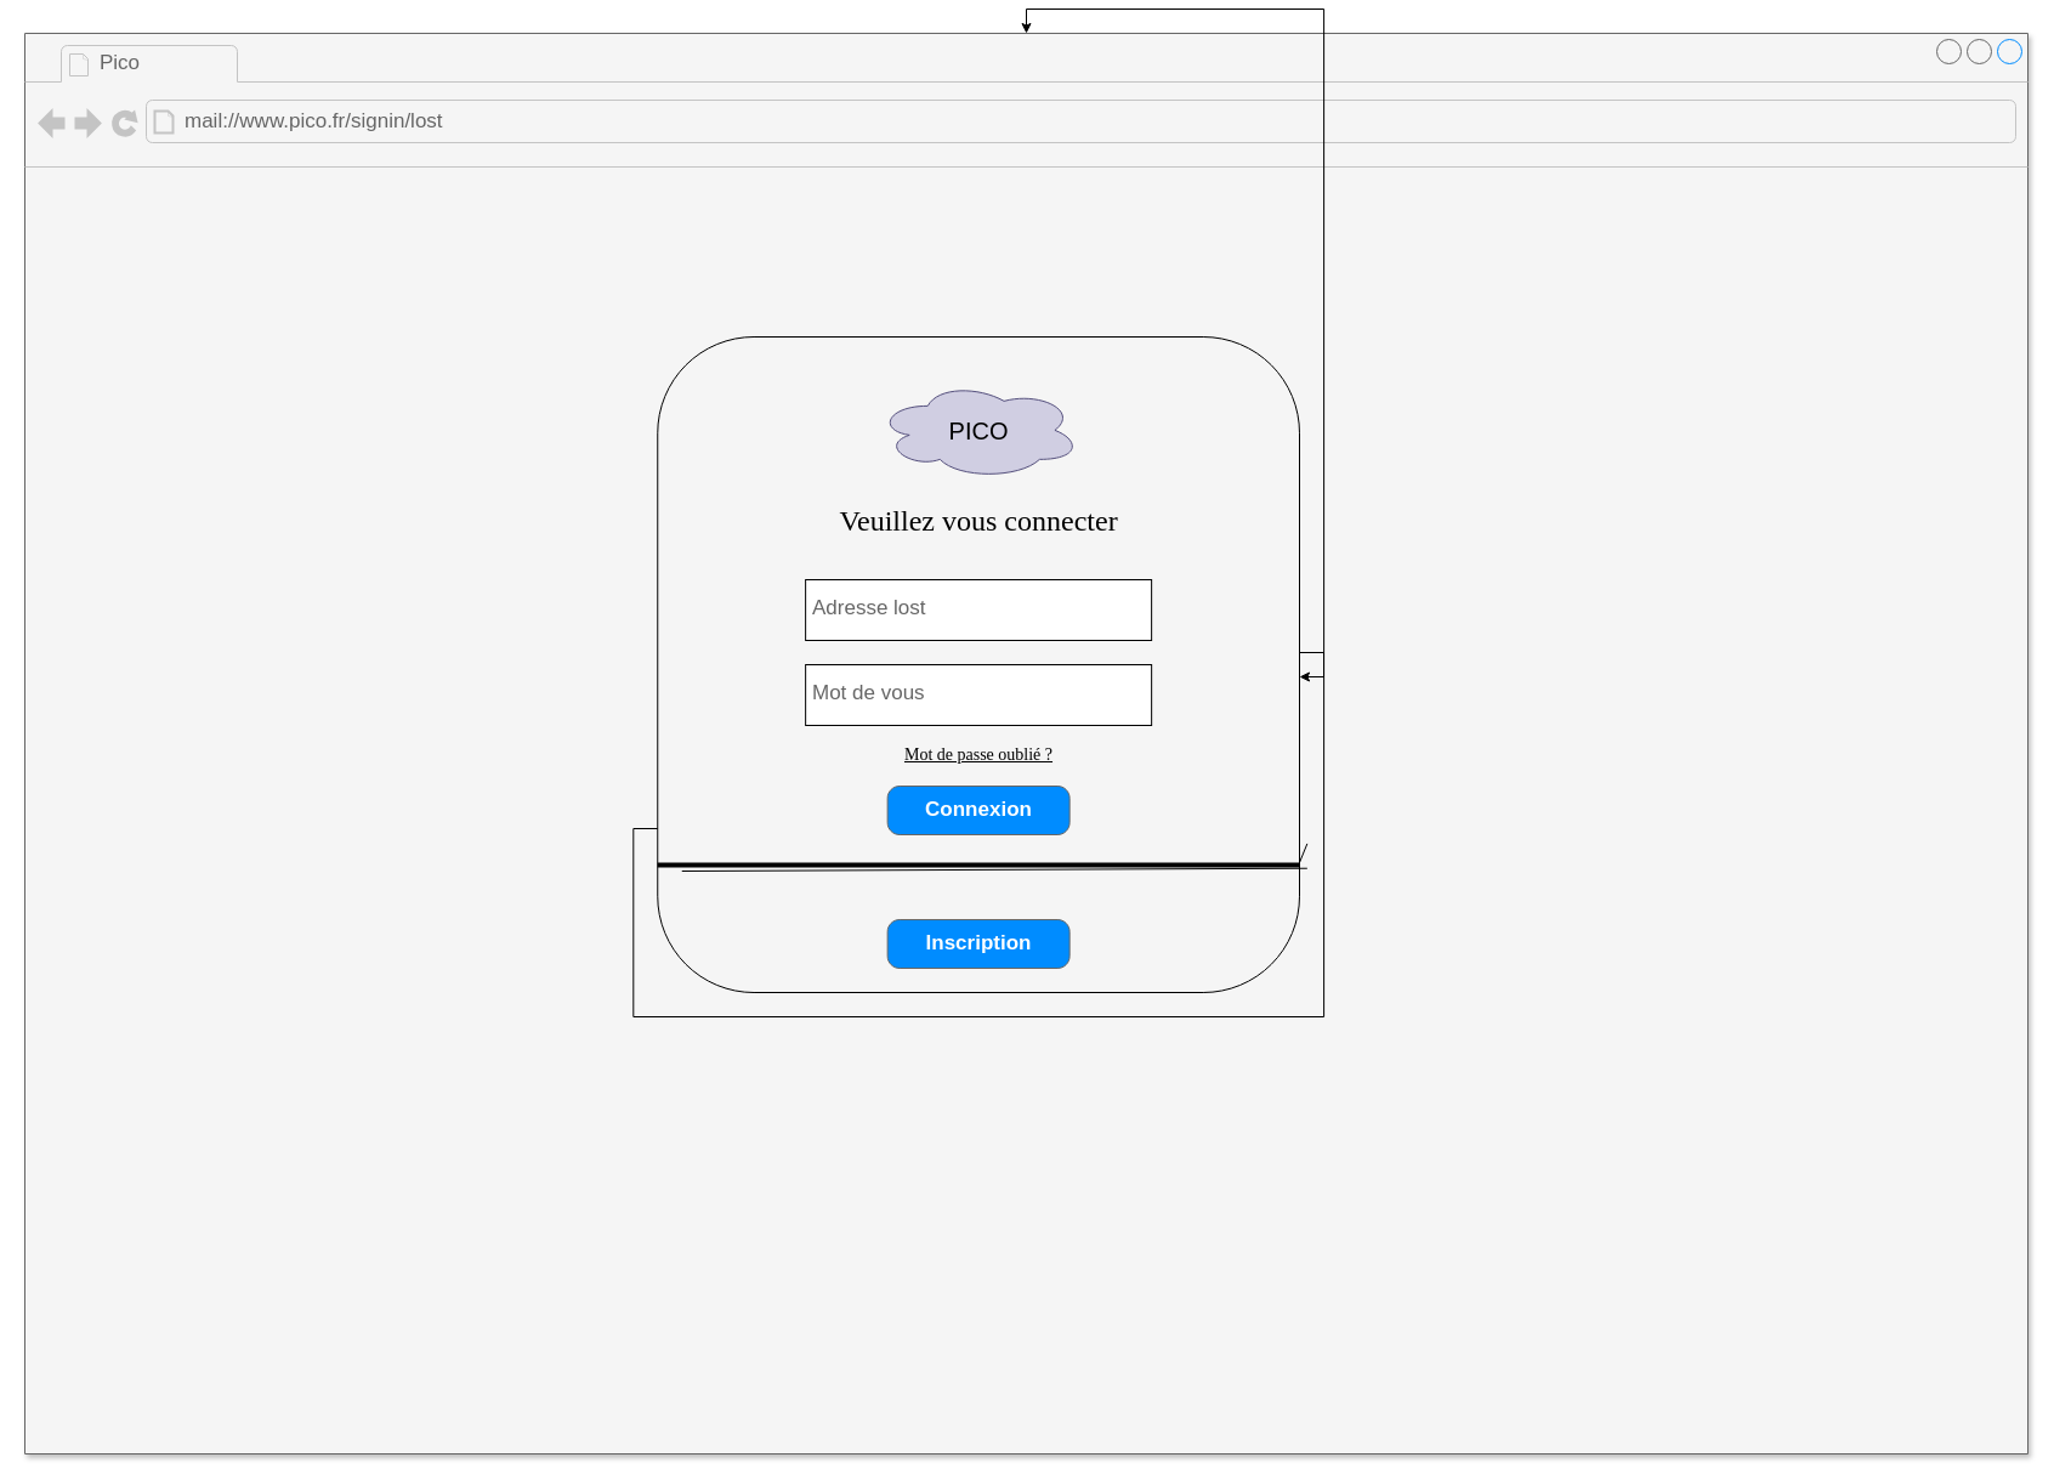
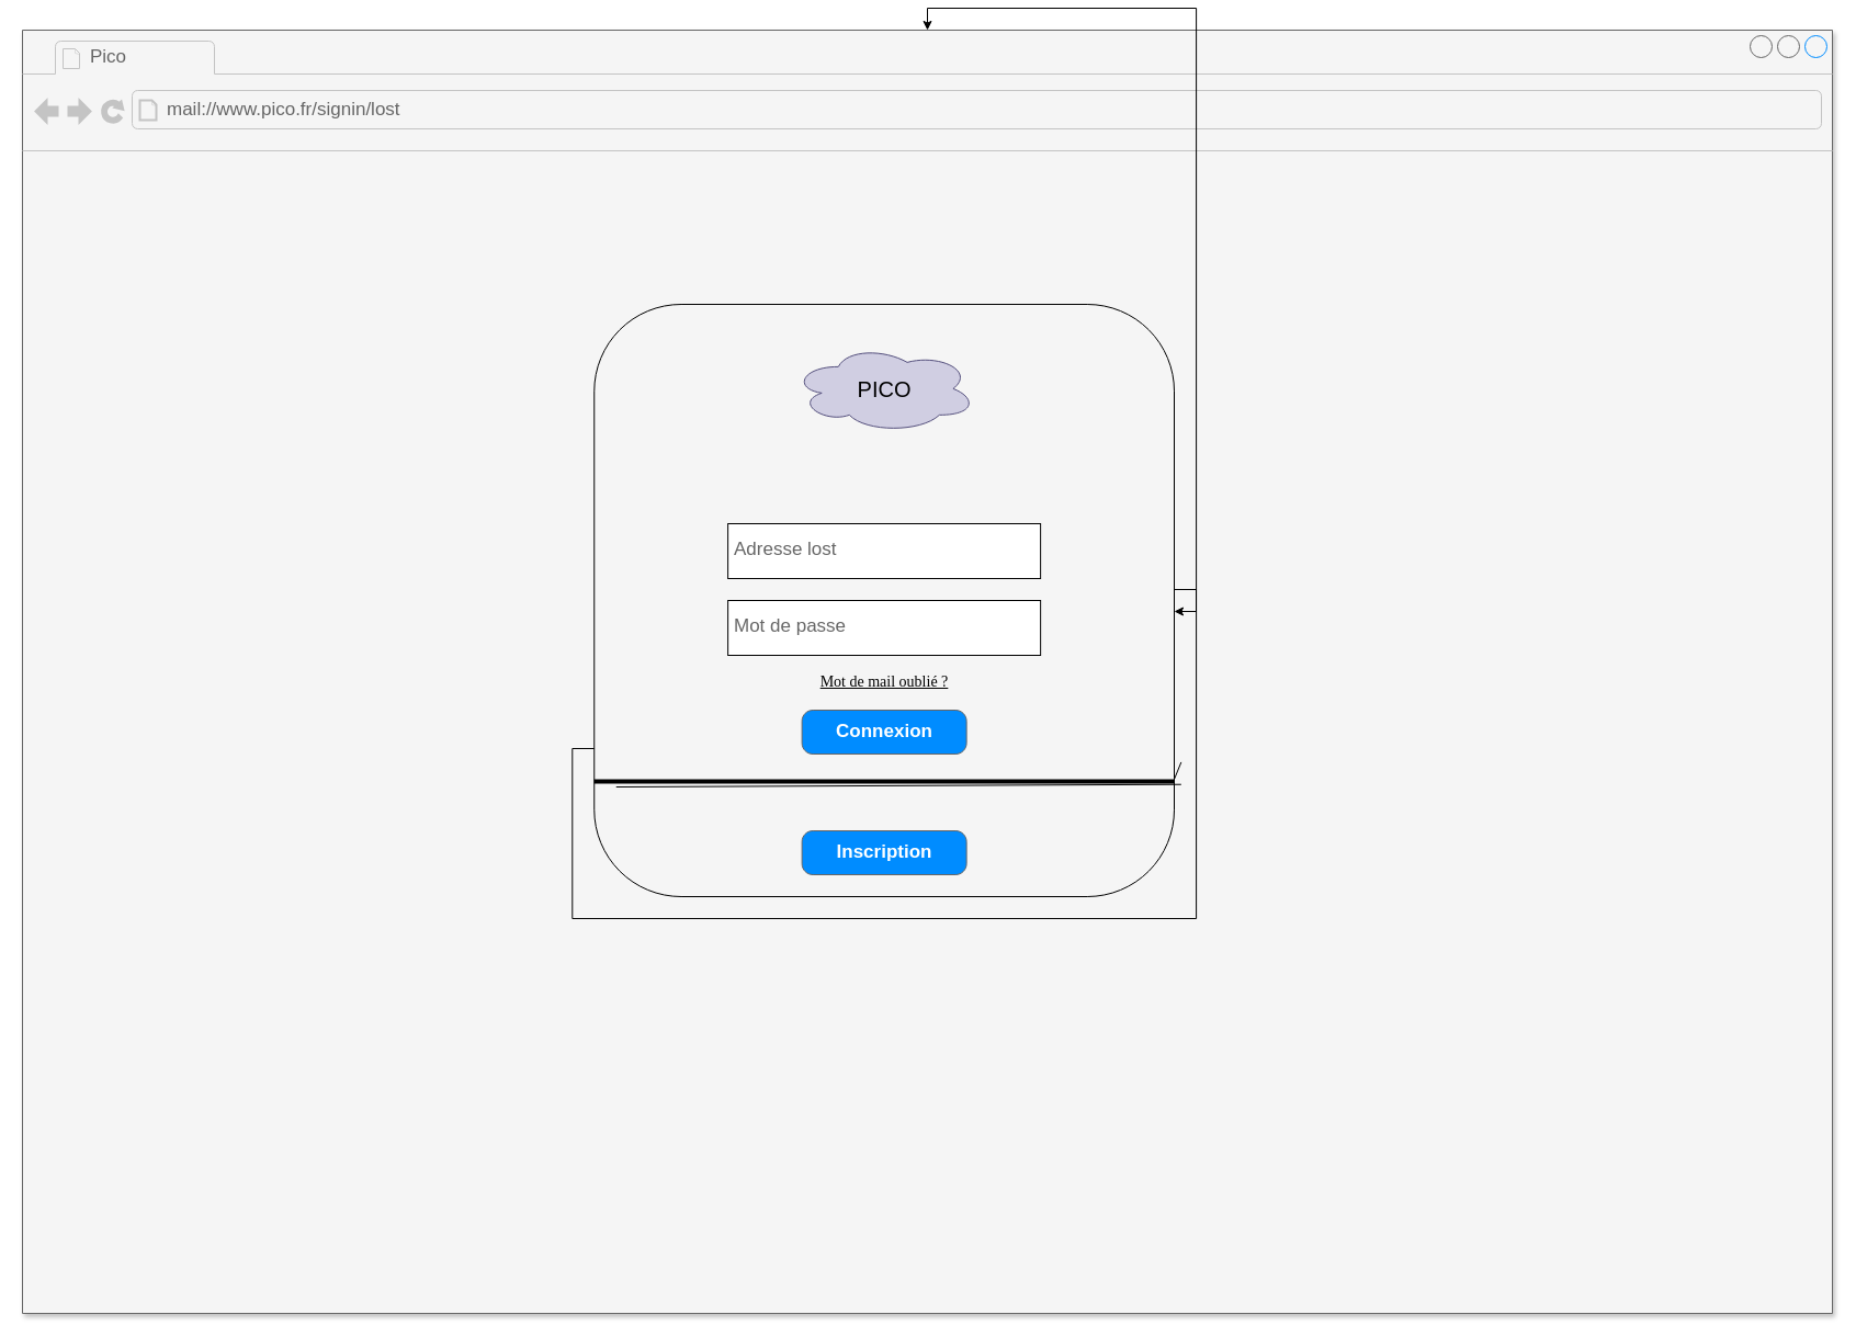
  <mxCell id="0" />
  <mxCell id="1" parent="0" />
  <mxCell id="2" value="" style="strokeWidth=1;shadow=1;dashed=0;align=center;html=1;shape=mxgraph.mockup.containers.browserWindow;rSize=0;strokeColor2=#008cff;strokeColor3=#c4c4c4;mainText=,;recursiveResize=0;fillColor=#f5f5f5;strokeColor=#666666;fontColor=#333333;" parent="1" vertex="1"><mxGeometry x="20" y="20" width="1650" height="1170" as="geometry" /></mxCell>
  <mxCell id="3" value="Pico" style="strokeWidth=1;shadow=0;dashed=0;align=center;html=1;shape=mxgraph.mockup.containers.anchor;fontSize=17;fontColor=#666666;align=left;whiteSpace=wrap;" parent="2" vertex="1"><mxGeometry x="60" y="12" width="110" height="26" as="geometry" /></mxCell>
  <mxCell id="4" value="mail://www.pico.fr/signin/lost" style="strokeWidth=1;shadow=0;dashed=0;align=center;html=1;shape=mxgraph.mockup.containers.anchor;rSize=0;fontSize=17;fontColor=#666666;align=left;" parent="2" vertex="1"><mxGeometry x="130" y="60" width="250" height="26" as="geometry" /></mxCell>
  <mxCell id="5" style="edgeStyle=orthogonalEdgeStyle;rounded=0;orthogonalLoop=1;jettySize=auto;html=1;exitX=0;exitY=0.75;exitDx=0;exitDy=0;" parent="2" source="6" target="2" edge="1"><mxGeometry relative="1" as="geometry" /></mxCell>
  <mxCell id="6" value="" style="rounded=1;whiteSpace=wrap;html=1;fillColor=none;strokeColor=#000000;" parent="2" vertex="1"><mxGeometry x="521.25" y="250" width="528.75" height="540" as="geometry" /></mxCell>
  <mxCell id="7" value="&lt;font color=&quot;#000000&quot; style=&quot;font-size: 20px;&quot;&gt;PICO&lt;/font&gt;" style="ellipse;shape=cloud;whiteSpace=wrap;html=1;fillColor=#d0cee2;strokeColor=#56517e;" parent="2" vertex="1"><mxGeometry x="701.88" y="286.87" width="167.5" height="80" as="geometry" /></mxCell>
  <mxCell id="8" style="edgeStyle=orthogonalEdgeStyle;rounded=0;orthogonalLoop=1;jettySize=auto;html=1;" parent="2" source="6" target="6" edge="1"><mxGeometry relative="1" as="geometry" /></mxCell>
  <mxCell id="9" value="Adresse lost" style="strokeWidth=1;shadow=0;dashed=0;align=center;html=1;shape=mxgraph.mockup.text.textBox;fontColor=#666666;align=left;fontSize=17;spacingLeft=4;spacingTop=-3;whiteSpace=wrap;strokeColor=#000000;mainText=;fillColor=#FFFFFF;" parent="2" vertex="1"><mxGeometry x="643.12" y="450" width="285" height="50" as="geometry" /></mxCell>
  <mxCell id="10" value="Connexion" style="strokeWidth=1;shadow=0;dashed=0;align=center;html=1;shape=mxgraph.mockup.buttons.button;strokeColor=#666666;fontColor=#ffffff;mainText=;buttonStyle=round;fontSize=17;fontStyle=1;fillColor=#008cff;whiteSpace=wrap;" parent="2" vertex="1"><mxGeometry x="710.63" y="620" width="150" height="40" as="geometry" /></mxCell>
- <mxCell id="11" value="Mot de vous" style="strokeWidth=1;shadow=0;dashed=0;align=center;html=1;shape=mxgraph.mockup.text.textBox;fontColor=#666666;align=left;fontSize=17;spacingLeft=4;spacingTop=-3;whiteSpace=wrap;strokeColor=#000000;mainText=;fillColor=#FFFFFF;" parent="2" vertex="1"><mxGeometry x="643.13" y="520" width="285" height="50" as="geometry" /></mxCell>
- <mxCell id="12" value="&lt;font style=&quot;font-size: 24px;&quot; face=&quot;Verdana&quot; color=&quot;#000000&quot;&gt;Veuillez vous connecter&lt;/font&gt;" style="text;strokeColor=none;align=center;fillColor=none;html=1;verticalAlign=middle;whiteSpace=wrap;rounded=0;" parent="2" vertex="1"><mxGeometry x="635.63" y="376.87" width="300" height="50" as="geometry" /></mxCell>
- <mxCell id="13" value="&lt;font style=&quot;font-size: 14px;&quot; face=&quot;Verdana&quot; color=&quot;#000000&quot;&gt;&lt;u&gt;Mot de passe oublié ?&lt;/u&gt;&lt;/font&gt;" style="text;strokeColor=none;align=center;fillColor=none;html=1;verticalAlign=middle;whiteSpace=wrap;rounded=0;" parent="2" vertex="1"><mxGeometry x="635.63" y="570" width="300" height="50" as="geometry" /></mxCell>
+ <mxCell id="11" value="Mot de passe" style="strokeWidth=1;shadow=0;dashed=0;align=center;html=1;shape=mxgraph.mockup.text.textBox;fontColor=#666666;align=left;fontSize=17;spacingLeft=4;spacingTop=-3;whiteSpace=wrap;strokeColor=#000000;mainText=;fillColor=#FFFFFF;" parent="2" vertex="1"><mxGeometry x="643.13" y="520" width="285" height="50" as="geometry" /></mxCell>
+ <mxCell id="13" value="&lt;font style=&quot;font-size: 14px;&quot; face=&quot;Verdana&quot; color=&quot;#000000&quot;&gt;&lt;u&gt;Mot de mail oublié ?&lt;/u&gt;&lt;/font&gt;" style="text;strokeColor=none;align=center;fillColor=none;html=1;verticalAlign=middle;whiteSpace=wrap;rounded=0;" parent="2" vertex="1"><mxGeometry x="635.63" y="570" width="300" height="50" as="geometry" /></mxCell>
  <mxCell id="14" value="" style="endArrow=none;html=1;rounded=0;entryX=1.012;entryY=0.773;entryDx=0;entryDy=0;entryPerimeter=0;" parent="2" target="6" edge="1" source="16"><mxGeometry width="50" height="50" relative="1" as="geometry"><mxPoint x="521.25" y="670" as="sourcePoint" /><mxPoint x="571.25" y="620" as="targetPoint" /></mxGeometry></mxCell>
  <mxCell id="15" value="" style="endArrow=none;html=1;rounded=0;entryX=1.012;entryY=0.773;entryDx=0;entryDy=0;entryPerimeter=0;" edge="1" parent="2" target="16"><mxGeometry width="50" height="50" relative="1" as="geometry"><mxPoint x="541.25" y="690" as="sourcePoint" /><mxPoint x="1076" y="687" as="targetPoint" /></mxGeometry></mxCell>
  <mxCell id="16" value="" style="line;strokeWidth=4;html=1;perimeter=backbonePerimeter;points=[];outlineConnect=0;strokeColor=#000000;" vertex="1" parent="2"><mxGeometry x="521.24" y="680" width="528.75" height="10" as="geometry" /></mxCell>
  <mxCell id="17" value="Inscription" style="strokeWidth=1;shadow=0;dashed=0;align=center;html=1;shape=mxgraph.mockup.buttons.button;strokeColor=#666666;fontColor=#ffffff;mainText=;buttonStyle=round;fontSize=17;fontStyle=1;fillColor=#008cff;whiteSpace=wrap;" vertex="1" parent="2"><mxGeometry x="710.63" y="730" width="150" height="40" as="geometry" /></mxCell>
